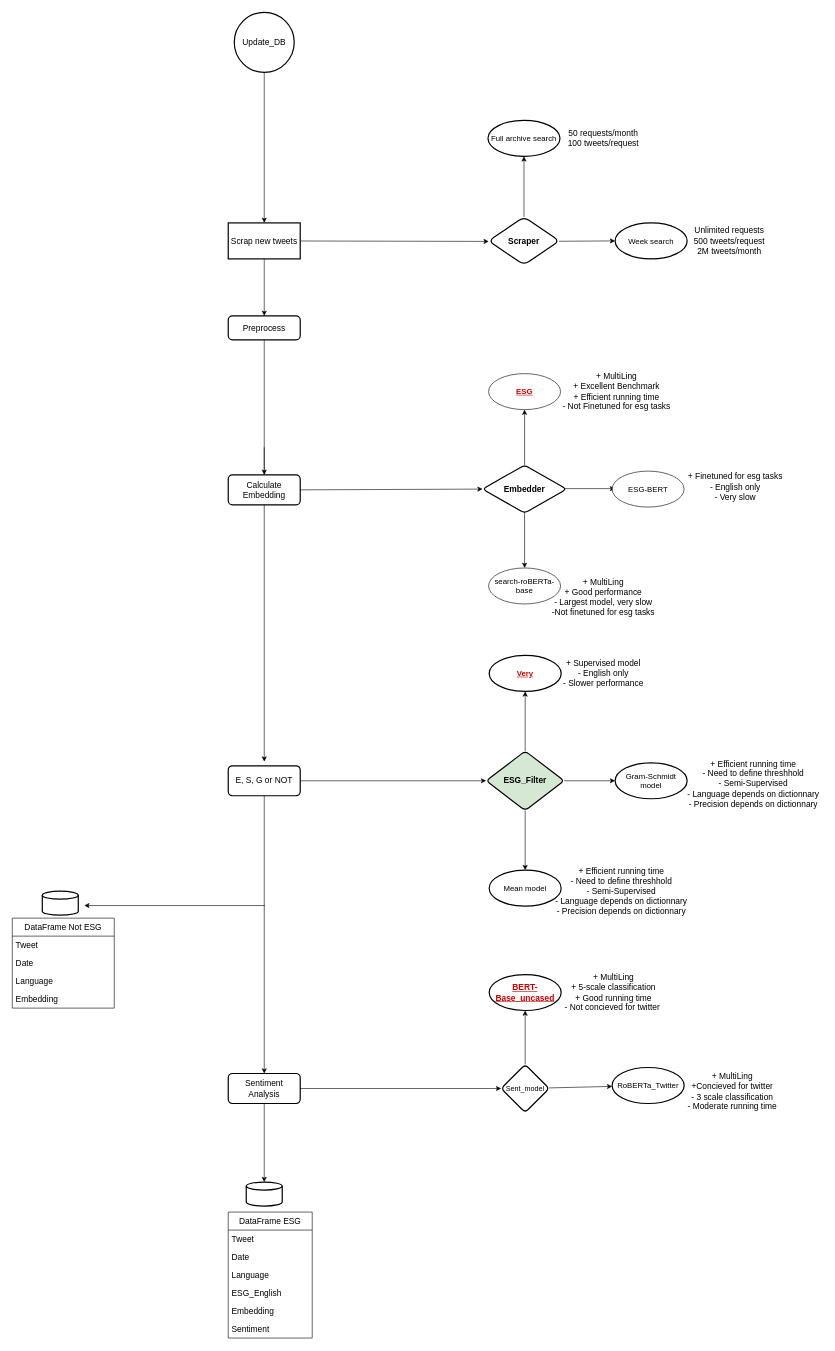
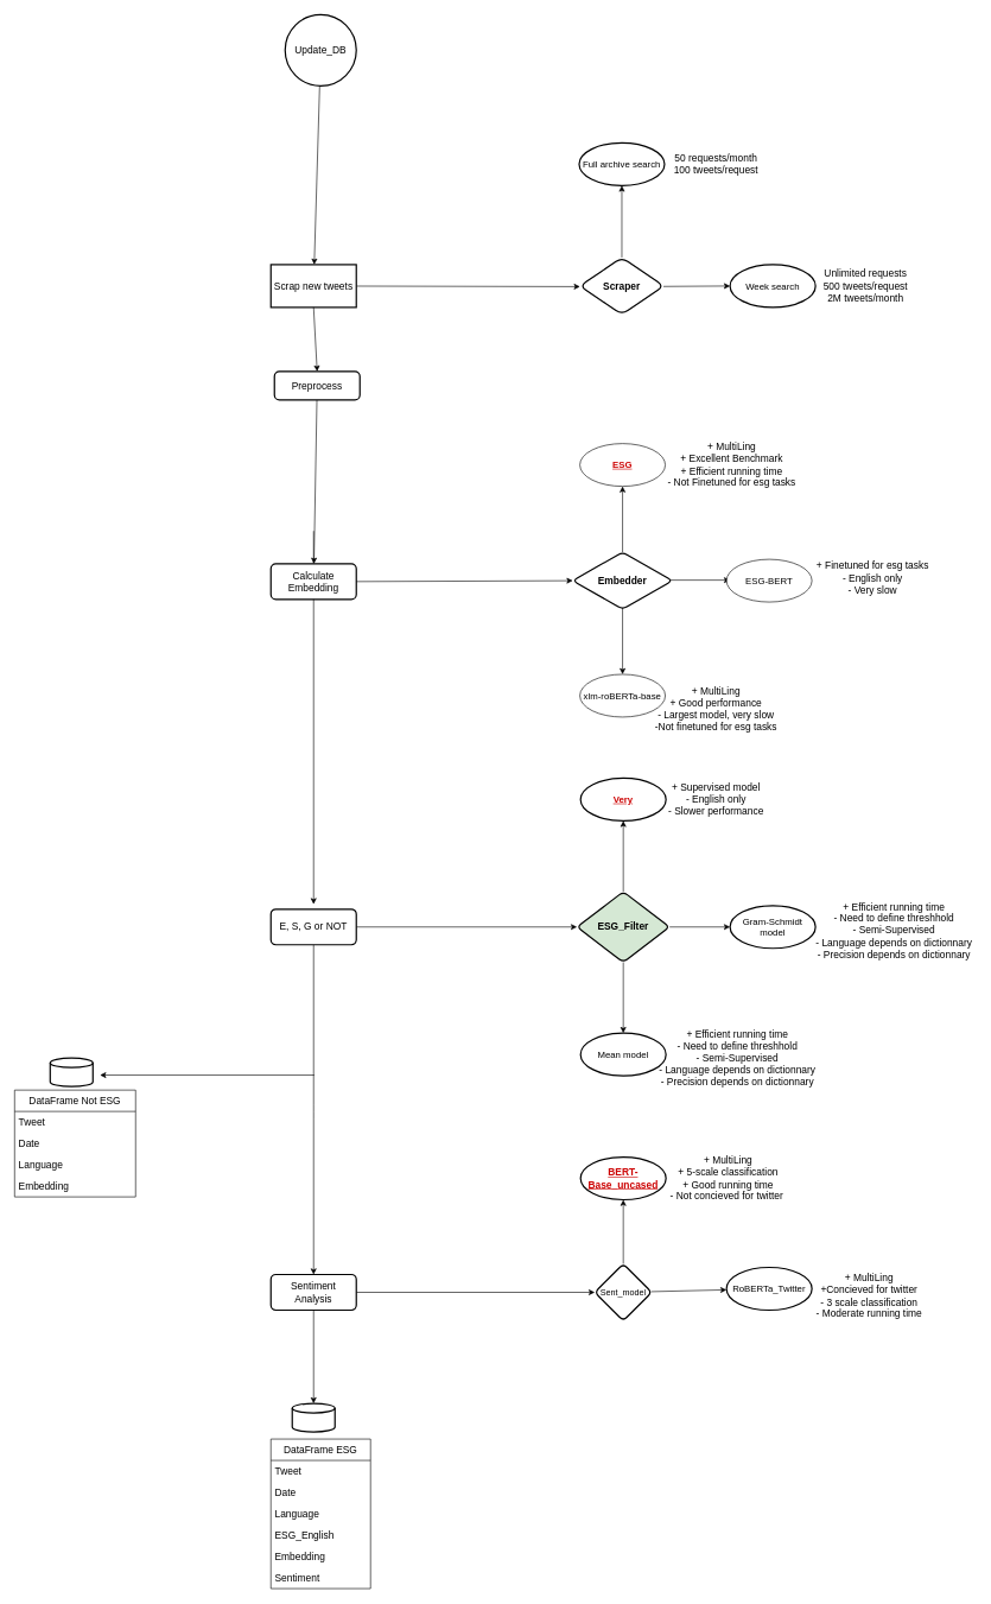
  <mxCell id="0" />
  <mxCell id="1" parent="0" />
  <mxCell id="2" value="" style="edgeStyle=none;html=1;fontSize=14;" parent="1" source="3" target="5" edge="1"><mxGeometry relative="1" as="geometry" /></mxCell>
- <mxCell id="3" value="&lt;font style=&quot;font-size: 14px&quot;&gt;Preprocess&lt;/font&gt;" style="rounded=1;whiteSpace=wrap;html=1;absoluteArcSize=1;arcSize=14;strokeWidth=2;" parent="1" vertex="1"><mxGeometry x="380" y="526" width="120" height="40" as="geometry" /></mxCell>
+ <mxCell id="3" value="&lt;font style=&quot;font-size: 14px&quot;&gt;Preprocess&lt;/font&gt;" style="rounded=1;whiteSpace=wrap;html=1;absoluteArcSize=1;arcSize=14;strokeWidth=2;" parent="1" vertex="1"><mxGeometry x="385" y="521" width="120" height="40" as="geometry" /></mxCell>
  <mxCell id="4" value="" style="edgeStyle=none;html=1;fontSize=14;" parent="1" edge="1"><mxGeometry relative="1" as="geometry"><mxPoint x="440" y="745" as="sourcePoint" /><mxPoint x="440" y="1269" as="targetPoint" /></mxGeometry></mxCell>
  <mxCell id="5" value="&lt;font style=&quot;font-size: 14px&quot;&gt;Calculate Embedding&lt;/font&gt;" style="rounded=1;whiteSpace=wrap;html=1;absoluteArcSize=1;arcSize=14;strokeWidth=2;" parent="1" vertex="1"><mxGeometry x="380" y="791" width="120" height="50" as="geometry" /></mxCell>
  <mxCell id="6" value="" style="edgeStyle=none;html=1;fontSize=13;fontColor=#CC0000;" edge="1" parent="1" source="8" target="45"><mxGeometry relative="1" as="geometry" /></mxCell>
  <mxCell id="7" style="edgeStyle=none;html=1;entryX=0.5;entryY=0;entryDx=0;entryDy=0;entryPerimeter=0;fontSize=14;fontColor=#CC0000;" edge="1" parent="1" source="8" target="9"><mxGeometry relative="1" as="geometry" /></mxCell>
  <mxCell id="8" value="&lt;span style=&quot;font-size: 14px&quot;&gt;Sentiment Analysis&lt;/span&gt;" style="rounded=1;whiteSpace=wrap;html=1;absoluteArcSize=1;arcSize=14;strokeWidth=2;" parent="1" vertex="1"><mxGeometry x="380" y="1789" width="120" height="50" as="geometry" /></mxCell>
  <mxCell id="9" value="" style="strokeWidth=2;html=1;shape=mxgraph.flowchart.database;whiteSpace=wrap;fontSize=14;" parent="1" vertex="1"><mxGeometry x="410" y="1970" width="60" height="40" as="geometry" /></mxCell>
  <mxCell id="10" value="DataFrame Not ESG" style="swimlane;fontStyle=0;childLayout=stackLayout;horizontal=1;startSize=30;horizontalStack=0;resizeParent=1;resizeParentMax=0;resizeLast=0;collapsible=1;marginBottom=0;fontSize=14;" parent="1" vertex="1"><mxGeometry x="20" y="1530" width="170" height="150" as="geometry" /></mxCell>
  <mxCell id="11" value="Tweet" style="text;strokeColor=none;fillColor=none;align=left;verticalAlign=middle;spacingLeft=4;spacingRight=4;overflow=hidden;points=[[0,0.5],[1,0.5]];portConstraint=eastwest;rotatable=0;fontSize=14;" parent="10" vertex="1"><mxGeometry y="30" width="170" height="30" as="geometry" /></mxCell>
  <mxCell id="12" value="Date" style="text;strokeColor=none;fillColor=none;align=left;verticalAlign=middle;spacingLeft=4;spacingRight=4;overflow=hidden;points=[[0,0.5],[1,0.5]];portConstraint=eastwest;rotatable=0;fontSize=14;" parent="10" vertex="1"><mxGeometry y="60" width="170" height="30" as="geometry" /></mxCell>
  <mxCell id="13" value="Language" style="text;strokeColor=none;fillColor=none;align=left;verticalAlign=middle;spacingLeft=4;spacingRight=4;overflow=hidden;points=[[0,0.5],[1,0.5]];portConstraint=eastwest;rotatable=0;fontSize=14;" parent="10" vertex="1"><mxGeometry y="90" width="170" height="30" as="geometry" /></mxCell>
  <mxCell id="14" value="Embedding" style="text;strokeColor=none;fillColor=none;align=left;verticalAlign=middle;spacingLeft=4;spacingRight=4;overflow=hidden;points=[[0,0.5],[1,0.5]];portConstraint=eastwest;rotatable=0;fontSize=14;" parent="10" vertex="1"><mxGeometry y="120" width="170" height="30" as="geometry" /></mxCell>
  <mxCell id="15" value="" style="edgeStyle=none;html=1;fontSize=14;" parent="1" source="17" target="8" edge="1"><mxGeometry relative="1" as="geometry"><Array as="points"><mxPoint x="440" y="1560" /></Array></mxGeometry></mxCell>
  <mxCell id="16" value="" style="edgeStyle=none;html=1;fontSize=13;fontColor=#CC0000;" edge="1" parent="1" source="17" target="29"><mxGeometry relative="1" as="geometry" /></mxCell>
  <mxCell id="17" value="&lt;font style=&quot;font-size: 14px&quot;&gt;E, S, G or NOT&lt;/font&gt;" style="rounded=1;whiteSpace=wrap;html=1;absoluteArcSize=1;arcSize=14;strokeWidth=2;" parent="1" vertex="1"><mxGeometry x="380" y="1276" width="120" height="50" as="geometry" /></mxCell>
  <mxCell id="18" value="" style="edgeStyle=none;html=1;fontSize=13;fontColor=#CC0000;" edge="1" parent="1" source="19" target="36"><mxGeometry relative="1" as="geometry" /></mxCell>
- <mxCell id="19" value="Update_DB" style="strokeWidth=2;html=1;shape=mxgraph.flowchart.start_2;whiteSpace=wrap;fontSize=14;" parent="1" vertex="1"><mxGeometry x="390" y="20" width="100" height="100" as="geometry" /></mxCell>
+ <mxCell id="19" value="Update_DB" style="strokeWidth=2;html=1;shape=mxgraph.flowchart.start_2;whiteSpace=wrap;fontSize=14;" parent="1" vertex="1"><mxGeometry x="400" y="20" width="100" height="100" as="geometry" /></mxCell>
  <mxCell id="20" value="" style="edgeStyle=none;html=1;exitX=0.5;exitY=0;exitDx=0;exitDy=0;" edge="1" parent="1" source="30" target="23"><mxGeometry relative="1" as="geometry"><mxPoint x="874" y="723.5" as="sourcePoint" /></mxGeometry></mxCell>
  <mxCell id="21" value="" style="edgeStyle=none;html=1;" edge="1" parent="1"><mxGeometry relative="1" as="geometry"><mxPoint x="940" y="813.98" as="sourcePoint" /><mxPoint x="1025" y="813.98" as="targetPoint" /></mxGeometry></mxCell>
  <mxCell id="22" value="" style="edgeStyle=none;html=1;entryX=0.5;entryY=0;entryDx=0;entryDy=0;" edge="1" parent="1" target="25"><mxGeometry relative="1" as="geometry"><mxPoint x="874" y="806" as="sourcePoint" /><mxPoint x="874" y="897.25" as="targetPoint" /></mxGeometry></mxCell>
  <mxCell id="23" value="&lt;font style=&quot;font-size: 13px&quot; color=&quot;#cc0000&quot;&gt;&lt;u&gt;&lt;b&gt;ESG&lt;/b&gt;&lt;/u&gt;&lt;/font&gt;" style="ellipse;whiteSpace=wrap;html=1;dashed=0;" vertex="1" parent="1"><mxGeometry x="814" y="622.25" width="120" height="60" as="geometry" /></mxCell>
  <mxCell id="24" value="&lt;font style=&quot;font-size: 13px&quot;&gt;ESG-BERT&lt;/font&gt;" style="ellipse;whiteSpace=wrap;html=1;dashed=0;" vertex="1" parent="1"><mxGeometry x="1020" y="784.75" width="120" height="60" as="geometry" /></mxCell>
- <mxCell id="25" value="&lt;font style=&quot;font-size: 13px&quot;&gt;search-roBERTa-base&lt;/font&gt;" style="ellipse;whiteSpace=wrap;html=1;dashed=0;" vertex="1" parent="1"><mxGeometry x="814" y="946.25" width="120" height="60" as="geometry" /></mxCell>
+ <mxCell id="25" value="&lt;font style=&quot;font-size: 13px&quot;&gt;xlm-roBERTa-base&lt;/font&gt;" style="ellipse;whiteSpace=wrap;html=1;dashed=0;" vertex="1" parent="1"><mxGeometry x="814" y="946.25" width="120" height="60" as="geometry" /></mxCell>
  <mxCell id="26" value="" style="edgeStyle=none;html=1;fontSize=14;fontColor=#CC0000;" edge="1" parent="1" source="29" target="31"><mxGeometry relative="1" as="geometry" /></mxCell>
  <mxCell id="27" value="" style="edgeStyle=none;html=1;fontSize=13;fontColor=#CC0000;" edge="1" parent="1" source="29" target="32"><mxGeometry relative="1" as="geometry" /></mxCell>
  <mxCell id="28" value="" style="edgeStyle=none;html=1;fontSize=13;fontColor=#CC0000;" edge="1" parent="1" source="29" target="33"><mxGeometry relative="1" as="geometry" /></mxCell>
  <mxCell id="29" value="&lt;b&gt;&lt;font style=&quot;font-size: 14px&quot;&gt;ESG_Filter&lt;/font&gt;&lt;/b&gt;" style="rhombus;whiteSpace=wrap;html=1;rounded=1;arcSize=14;strokeWidth=2;fillColor=#d5e8d4;" vertex="1" parent="1"><mxGeometry x="810" y="1251.5" width="130" height="99" as="geometry" /></mxCell>
  <mxCell id="30" value="&lt;b&gt;&lt;font style=&quot;font-size: 14px&quot;&gt;Embedder&lt;/font&gt;&lt;/b&gt;" style="rhombus;whiteSpace=wrap;html=1;rounded=1;arcSize=14;strokeWidth=2;" vertex="1" parent="1"><mxGeometry x="804" y="774.75" width="140" height="80" as="geometry" /></mxCell>
  <mxCell id="31" value="&lt;font style=&quot;font-size: 13px&quot; color=&quot;#cc0000&quot;&gt;&lt;b&gt;&lt;u&gt;Very&lt;/u&gt;&lt;/b&gt;&lt;/font&gt;" style="ellipse;whiteSpace=wrap;html=1;rounded=1;arcSize=14;strokeWidth=2;" vertex="1" parent="1"><mxGeometry x="815" y="1092" width="120" height="60" as="geometry" /></mxCell>
  <mxCell id="32" value="&lt;font style=&quot;font-size: 13px&quot;&gt;Gram-Schmidt&lt;br&gt;model&lt;/font&gt;" style="ellipse;whiteSpace=wrap;html=1;rounded=1;arcSize=14;strokeWidth=2;" vertex="1" parent="1"><mxGeometry x="1025" y="1271" width="120" height="60" as="geometry" /></mxCell>
  <mxCell id="33" value="&lt;font style=&quot;font-size: 13px&quot;&gt;Mean model&lt;/font&gt;" style="ellipse;whiteSpace=wrap;html=1;rounded=1;arcSize=14;strokeWidth=2;" vertex="1" parent="1"><mxGeometry x="815" y="1450" width="120" height="60" as="geometry" /></mxCell>
  <mxCell id="34" value="" style="endArrow=classic;html=1;fontSize=13;fontColor=#CC0000;exitX=1;exitY=0.5;exitDx=0;exitDy=0;entryX=0;entryY=0.5;entryDx=0;entryDy=0;" edge="1" parent="1" source="5" target="30"><mxGeometry width="50" height="50" relative="1" as="geometry"><mxPoint x="680" y="1021" as="sourcePoint" /><mxPoint x="730" y="971" as="targetPoint" /></mxGeometry></mxCell>
  <mxCell id="35" value="" style="edgeStyle=none;html=1;fontSize=13;fontColor=#CC0000;" edge="1" parent="1" source="36"><mxGeometry relative="1" as="geometry"><mxPoint x="814.2" y="401.864" as="targetPoint" /></mxGeometry></mxCell>
  <mxCell id="36" value="Scrap new tweets" style="whiteSpace=wrap;html=1;fontSize=14;strokeWidth=2;rounded=0;" vertex="1" parent="1"><mxGeometry x="380" y="371" width="120" height="60" as="geometry" /></mxCell>
  <mxCell id="37" value="" style="endArrow=classic;html=1;fontSize=13;fontColor=#CC0000;exitX=0.5;exitY=1;exitDx=0;exitDy=0;entryX=0.5;entryY=0;entryDx=0;entryDy=0;" edge="1" parent="1" source="36" target="3"><mxGeometry width="50" height="50" relative="1" as="geometry"><mxPoint x="680" y="681" as="sourcePoint" /><mxPoint x="370" y="521" as="targetPoint" /></mxGeometry></mxCell>
  <mxCell id="38" value="" style="edgeStyle=none;html=1;fontSize=13;fontColor=#CC0000;" edge="1" parent="1" target="41"><mxGeometry relative="1" as="geometry"><mxPoint x="931.433" y="401.616" as="sourcePoint" /></mxGeometry></mxCell>
  <mxCell id="39" value="" style="edgeStyle=none;html=1;fontSize=13;fontColor=#CC0000;" edge="1" parent="1" source="40" target="42"><mxGeometry relative="1" as="geometry" /></mxCell>
  <mxCell id="40" value="&lt;b&gt;Scraper&lt;/b&gt;" style="rhombus;whiteSpace=wrap;html=1;fontSize=14;rounded=1;strokeWidth=2;" vertex="1" parent="1"><mxGeometry x="814" y="361" width="118" height="80" as="geometry" /></mxCell>
  <mxCell id="41" value="&lt;font style=&quot;font-size: 13px&quot;&gt;Week search&lt;/font&gt;" style="ellipse;whiteSpace=wrap;html=1;fontSize=14;rounded=1;strokeWidth=2;" vertex="1" parent="1"><mxGeometry x="1025" y="371" width="120" height="60" as="geometry" /></mxCell>
  <mxCell id="42" value="&lt;font style=&quot;font-size: 13px&quot;&gt;Full archive search&lt;/font&gt;" style="ellipse;whiteSpace=wrap;html=1;fontSize=14;rounded=1;strokeWidth=2;" vertex="1" parent="1"><mxGeometry x="813" y="200" width="120" height="60" as="geometry" /></mxCell>
  <mxCell id="43" value="" style="edgeStyle=none;html=1;fontSize=13;fontColor=#CC0000;" edge="1" parent="1" source="45" target="46"><mxGeometry relative="1" as="geometry" /></mxCell>
  <mxCell id="44" value="" style="edgeStyle=none;html=1;fontSize=13;fontColor=#CC0000;" edge="1" parent="1" source="45" target="47"><mxGeometry relative="1" as="geometry" /></mxCell>
  <mxCell id="45" value="Sent_model" style="rhombus;whiteSpace=wrap;html=1;rounded=1;arcSize=14;strokeWidth=2;" vertex="1" parent="1"><mxGeometry x="835" y="1774" width="80" height="80" as="geometry" /></mxCell>
  <mxCell id="46" value="&lt;font&gt;&lt;font style=&quot;font-size: 14px&quot; color=&quot;#cc0000&quot;&gt;&lt;b&gt;&lt;u&gt;BERT-Base_uncased&lt;/u&gt;&lt;/b&gt;&lt;/font&gt;&lt;br&gt;&lt;/font&gt;" style="ellipse;whiteSpace=wrap;html=1;rounded=1;arcSize=14;strokeWidth=2;" vertex="1" parent="1"><mxGeometry x="815" y="1624" width="120" height="60" as="geometry" /></mxCell>
  <mxCell id="47" value="&lt;span style=&quot;font-size: 13px&quot;&gt;RoBERTa_Twitter&lt;/span&gt;" style="ellipse;whiteSpace=wrap;html=1;rounded=1;arcSize=14;strokeWidth=2;" vertex="1" parent="1"><mxGeometry x="1020" y="1779" width="120" height="60" as="geometry" /></mxCell>
  <mxCell id="48" value="" style="strokeWidth=2;html=1;shape=mxgraph.flowchart.database;whiteSpace=wrap;fontSize=14;" vertex="1" parent="1"><mxGeometry x="70" y="1485" width="60" height="40" as="geometry" /></mxCell>
  <mxCell id="49" value="DataFrame ESG" style="swimlane;fontStyle=0;childLayout=stackLayout;horizontal=1;startSize=30;horizontalStack=0;resizeParent=1;resizeParentMax=0;resizeLast=0;collapsible=1;marginBottom=0;fontSize=14;" vertex="1" parent="1"><mxGeometry x="380" y="2020" width="140" height="210" as="geometry" /></mxCell>
  <mxCell id="50" value="Tweet" style="text;strokeColor=none;fillColor=none;align=left;verticalAlign=middle;spacingLeft=4;spacingRight=4;overflow=hidden;points=[[0,0.5],[1,0.5]];portConstraint=eastwest;rotatable=0;fontSize=14;" vertex="1" parent="49"><mxGeometry y="30" width="140" height="30" as="geometry" /></mxCell>
  <mxCell id="51" value="Date" style="text;strokeColor=none;fillColor=none;align=left;verticalAlign=middle;spacingLeft=4;spacingRight=4;overflow=hidden;points=[[0,0.5],[1,0.5]];portConstraint=eastwest;rotatable=0;fontSize=14;" vertex="1" parent="49"><mxGeometry y="60" width="140" height="30" as="geometry" /></mxCell>
  <mxCell id="52" value="Language" style="text;strokeColor=none;fillColor=none;align=left;verticalAlign=middle;spacingLeft=4;spacingRight=4;overflow=hidden;points=[[0,0.5],[1,0.5]];portConstraint=eastwest;rotatable=0;fontSize=14;" vertex="1" parent="49"><mxGeometry y="90" width="140" height="30" as="geometry" /></mxCell>
  <mxCell id="53" value="ESG_English" style="text;strokeColor=none;fillColor=none;align=left;verticalAlign=middle;spacingLeft=4;spacingRight=4;overflow=hidden;points=[[0,0.5],[1,0.5]];portConstraint=eastwest;rotatable=0;fontSize=14;" vertex="1" parent="49"><mxGeometry y="120" width="140" height="30" as="geometry" /></mxCell>
  <mxCell id="54" value="Embedding" style="text;strokeColor=none;fillColor=none;align=left;verticalAlign=middle;spacingLeft=4;spacingRight=4;overflow=hidden;points=[[0,0.5],[1,0.5]];portConstraint=eastwest;rotatable=0;fontSize=14;" vertex="1" parent="49"><mxGeometry y="150" width="140" height="30" as="geometry" /></mxCell>
  <mxCell id="55" value="Sentiment" style="text;strokeColor=none;fillColor=none;align=left;verticalAlign=middle;spacingLeft=4;spacingRight=4;overflow=hidden;points=[[0,0.5],[1,0.5]];portConstraint=eastwest;rotatable=0;fontSize=14;" vertex="1" parent="49"><mxGeometry y="180" width="140" height="30" as="geometry" /></mxCell>
  <mxCell id="56" value="" style="endArrow=classic;html=1;fontSize=14;fontColor=#CC0000;" edge="1" parent="1"><mxGeometry width="50" height="50" relative="1" as="geometry"><mxPoint x="441" y="1509" as="sourcePoint" /><mxPoint x="140" y="1509" as="targetPoint" /></mxGeometry></mxCell>
  <mxCell id="57" value="50 requests/month&lt;br&gt;100 tweets/request" style="text;html=1;align=center;verticalAlign=middle;resizable=0;points=[];autosize=1;strokeColor=none;fillColor=none;fontSize=14;fontColor=#000000;" vertex="1" parent="1"><mxGeometry x="940" y="210" width="130" height="40" as="geometry" /></mxCell>
  <mxCell id="58" value="Unlimited requests&lt;br&gt;500 tweets/request&lt;br&gt;2M tweets/month" style="text;html=1;align=center;verticalAlign=middle;resizable=0;points=[];autosize=1;strokeColor=none;fillColor=none;fontSize=14;fontColor=#000000;" vertex="1" parent="1"><mxGeometry x="1150" y="371" width="130" height="60" as="geometry" /></mxCell>
  <mxCell id="59" value="+ MultiLing&lt;br&gt;+ Excellent Benchmark&lt;br&gt;+ Efficient running time&lt;br&gt;- Not Finetuned for esg tasks" style="text;html=1;align=center;verticalAlign=middle;resizable=0;points=[];autosize=1;strokeColor=none;fillColor=none;fontSize=14;fontColor=#000000;" vertex="1" parent="1"><mxGeometry x="932" y="617.25" width="190" height="70" as="geometry" /></mxCell>
  <mxCell id="60" value="+ Finetuned for esg tasks&lt;br&gt;- English only&lt;br&gt;- Very slow" style="text;html=1;align=center;verticalAlign=middle;resizable=0;points=[];autosize=1;strokeColor=none;fillColor=none;fontSize=14;fontColor=#000000;" vertex="1" parent="1"><mxGeometry x="1140" y="781" width="170" height="60" as="geometry" /></mxCell>
  <mxCell id="61" value="+ MultiLing&lt;br&gt;+ Good performance&lt;br&gt;- Largest model, very slow&lt;br&gt;-Not finetuned for esg tasks" style="text;html=1;align=center;verticalAlign=middle;resizable=0;points=[];autosize=1;strokeColor=none;fillColor=none;fontSize=14;fontColor=#000000;" vertex="1" parent="1"><mxGeometry x="910" y="960" width="190" height="70" as="geometry" /></mxCell>
  <mxCell id="62" value="+ MultiLing&lt;br&gt;+ 5-scale classification&lt;br&gt;+ Good running time&lt;br&gt;- Not concieved for twitter&amp;nbsp;" style="text;html=1;align=center;verticalAlign=middle;resizable=0;points=[];autosize=1;strokeColor=none;fillColor=none;fontSize=14;fontColor=#000000;" vertex="1" parent="1"><mxGeometry x="932" y="1619" width="180" height="70" as="geometry" /></mxCell>
  <mxCell id="63" value="+ MultiLing&lt;br&gt;+Concieved for twitter&lt;br&gt;- 3 scale classification&lt;br&gt;- Moderate running time" style="text;html=1;align=center;verticalAlign=middle;resizable=0;points=[];autosize=1;strokeColor=none;fillColor=none;fontSize=14;fontColor=#000000;" vertex="1" parent="1"><mxGeometry x="1140" y="1784" width="160" height="70" as="geometry" /></mxCell>
  <mxCell id="64" value="+ Supervised model&lt;br&gt;- English only&lt;br&gt;- Slower performance" style="text;html=1;align=center;verticalAlign=middle;resizable=0;points=[];autosize=1;strokeColor=none;fillColor=none;fontSize=14;fontColor=#000000;" vertex="1" parent="1"><mxGeometry x="930" y="1092" width="150" height="60" as="geometry" /></mxCell>
  <mxCell id="65" value="+ Efficient running time&lt;br&gt;- Need to define threshhold&lt;br&gt;- Semi-Supervised&lt;br&gt;- Language depends on dictionnary&lt;br&gt;- Precision depends on dictionnary" style="text;html=1;align=center;verticalAlign=middle;resizable=0;points=[];autosize=1;strokeColor=none;fillColor=none;fontSize=14;fontColor=#000000;" vertex="1" parent="1"><mxGeometry x="1140" y="1260.5" width="230" height="90" as="geometry" /></mxCell>
  <mxCell id="66" value="+ Efficient running time&lt;br&gt;- Need to define threshhold&lt;br&gt;- Semi-Supervised&lt;br&gt;- Language depends on dictionnary&lt;br&gt;- Precision depends on dictionnary" style="text;html=1;align=center;verticalAlign=middle;resizable=0;points=[];autosize=1;strokeColor=none;fillColor=none;fontSize=14;fontColor=#000000;" vertex="1" parent="1"><mxGeometry x="920" y="1440" width="230" height="90" as="geometry" /></mxCell>
